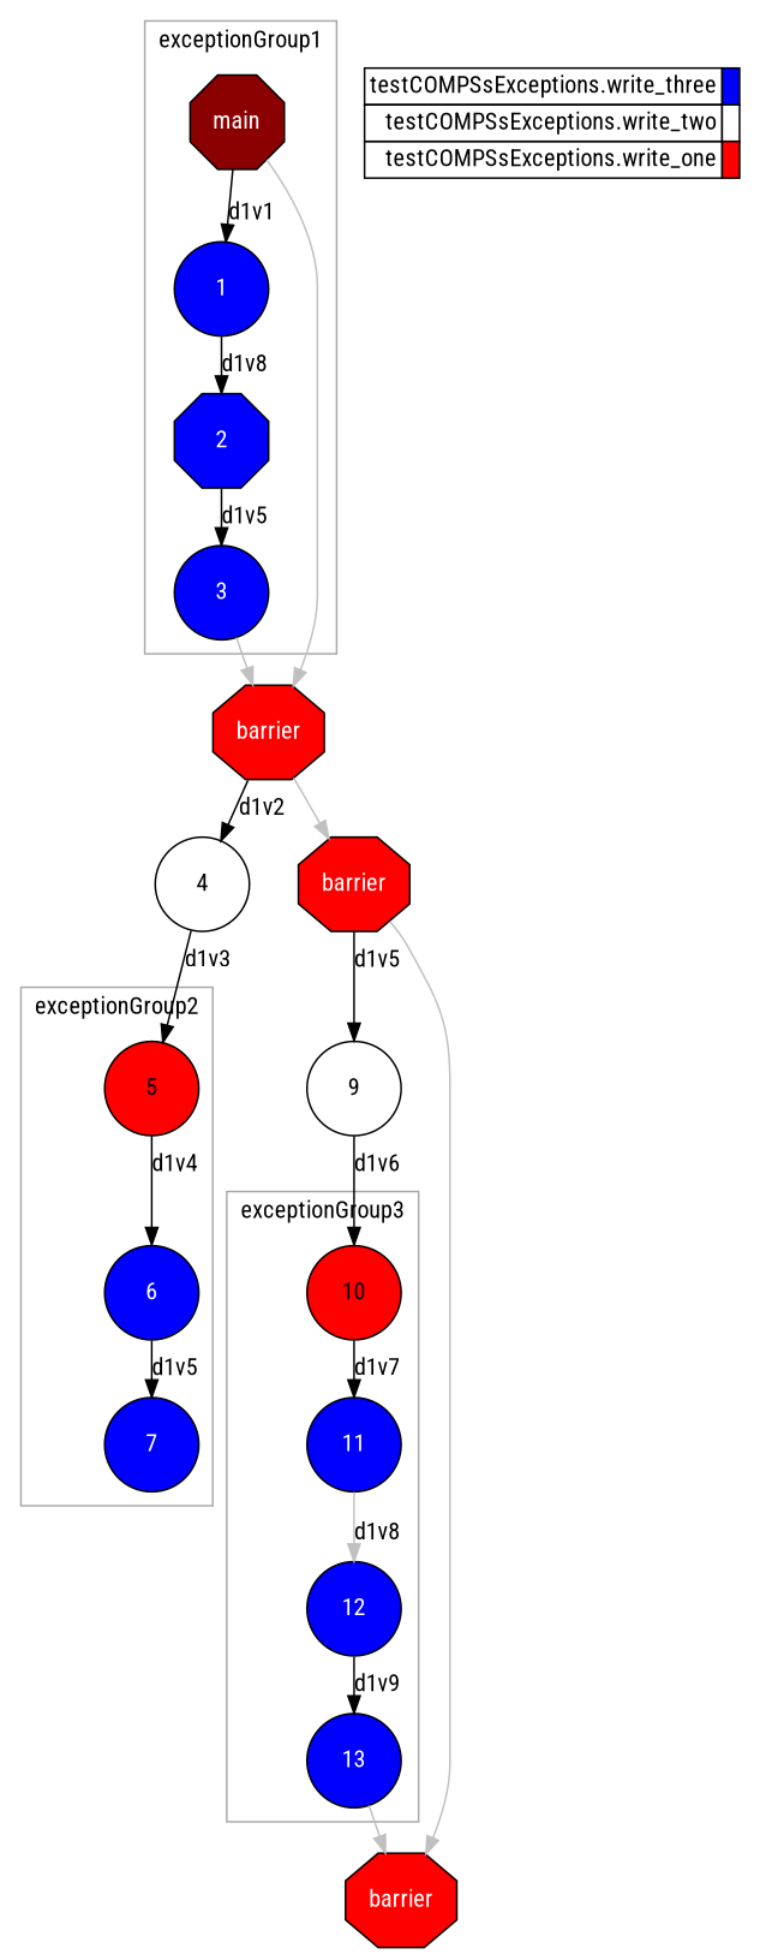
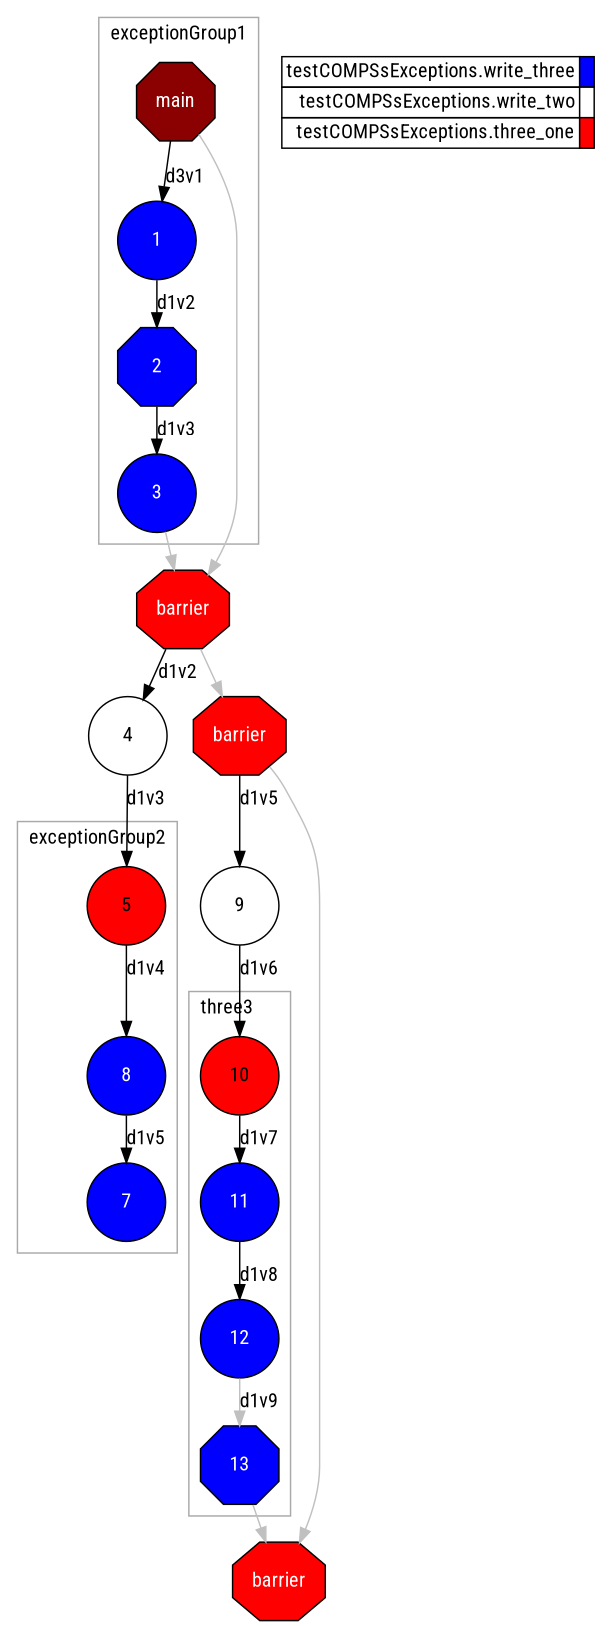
  digraph {
    compound=true
    fontname="Roboto Condensed"
    labeljust=l
    newrank=true
    rankdir=TB
    node [fillcolor="#0000ff" fontcolor="#ffffff" fontname="Roboto Condensed" shape=circle style=filled]
    edge [fontname="Roboto Condensed"]
    n1 [fillcolor="#8B0000" fontcolor="#FFFFFF" height=0.75 label=main shape=octagon]
    1 [height=0.75]
    2 [height=0.75 shape=octagon]
    3 [height=0.75]
    5 [fillcolor="#ff0000" fontcolor="#000000" height=0.75]
-   6 [height=0.75]
+   6 [height=0.75 label=8]
    7 [height=0.75]
    10 [fillcolor="#ff0000" fontcolor="#000000" height=0.75]
    11 [height=0.75]
    12 [height=0.75]
-   13 [height=0.75]
+   13 [height=0.75 shape=octagon]
    n12 [fillcolor="#ff0000" fontcolor="#FFFFFF" height=0.75 label=barrier shape=octagon]
    4 [fillcolor="#ffffff" fontcolor="#000000" height=0.75]
    n14 [fillcolor="#ff0000" fontcolor="#FFFFFF" height=0.75 label=barrier shape=octagon]
    9 [fillcolor="#ffffff" fontcolor="#000000" height=0.75]
    n16 [fillcolor="#ff0000" fontcolor="#FFFFFF" height=0.75 label=barrier shape=octagon]
-   n17 [height=0.75 label=<       <table border="0" cellpadding="2" cellspacing="0" cellborder="1"> <tr> <td align="right">testCOMPSsExceptions.write_three</td> <td bgcolor="#0000ff">&nbsp;</td> </tr> <tr> <td align="right">testCOMPSsExceptions.write_two</td> <td bgcolor="#ffffff">&nbsp;</td> </tr> <tr> <td align="right">testCOMPSsExceptions.write_one</td> <td bgcolor="#ff0000">&nbsp;</td> </tr>       </table>     > shape=plaintext fillcolor="" fontcolor="" style=""]
+   n17 [height=0.75 label=<       <table border="0" cellpadding="2" cellspacing="0" cellborder="1"> <tr> <td align="right">testCOMPSsExceptions.write_three</td> <td bgcolor="#0000ff">&nbsp;</td> </tr> <tr> <td align="right">testCOMPSsExceptions.write_two</td> <td bgcolor="#ffffff">&nbsp;</td> </tr> <tr> <td align="right">testCOMPSsExceptions.three_one</td> <td bgcolor="#ff0000">&nbsp;</td> </tr>       </table>     > shape=plaintext fillcolor="" fontcolor="" style=""]
    subgraph sub_1 {
      ranksep=0.20
      n12
      4
      n14
      9
      n16
      subgraph cluster_2 {
        color="#A9A9A9"
        label=exceptionGroup1
        ranksep=0.20
        shape=rect
        n1
        1
        2
        3
      }
      subgraph cluster_3 {
        color="#A9A9A9"
        label=exceptionGroup2
        ranksep=0.20
        shape=rect
        5
        6
        7
      }
      subgraph cluster_4 {
        color="#A9A9A9"
-       label=exceptionGroup3
+       label=three3
        ranksep=0.20
        shape=rect
        10
        11
        12
        13
      }
    }
    subgraph sub_5 {
      label=Legend
      rank=sink
      ranksep=0.20
      n17
    }
-   n1 -> 1 [label=d1v1]
+   n1 -> 1 [label=d3v1]
    n1 -> n12 [color=grey]
-   1 -> 2 [label=d1v8]
-   2 -> 3 [label=d1v5]
+   1 -> 2 [label=d1v2]
+   2 -> 3 [label=d1v3]
    3 -> n12 [color=grey]
    5 -> 6 [label=d1v4]
    6 -> 7 [label=d1v5]
    10 -> 11 [label=d1v7]
-   11 -> 12 [label=d1v8 color=grey]
-   12 -> 13 [label=d1v9]
+   11 -> 12 [label=d1v8]
+   12 -> 13 [label=d1v9 color=grey]
    13 -> n16 [color=grey]
    n12 -> 4 [label=d1v2]
    n12 -> n14 [color=grey]
    4 -> 5 [label=d1v3]
    n14 -> 9 [label=d1v5]
    n14 -> n16 [color=grey]
    9 -> 10 [label=d1v6]
  }
